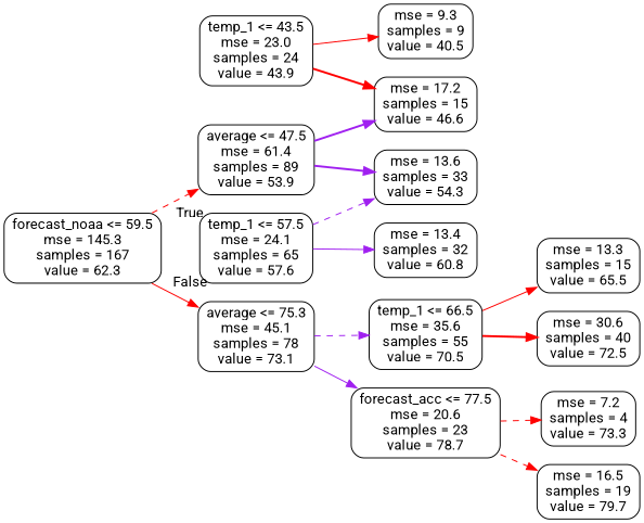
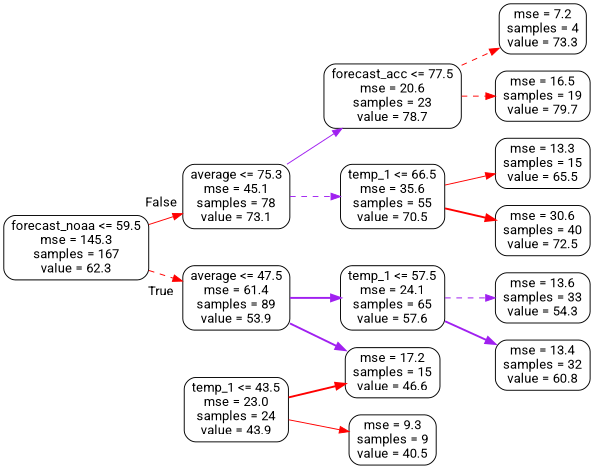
  digraph {
    fontname=Roboto
    rankdir=LR
    node [color=black fontname=Roboto shape=box style=rounded]
    edge [color=red fontname=Roboto style=dashed]
    n1 [label="forecast_noaa <= 59.5\nmse = 145.3\nsamples = 167\nvalue = 62.3"]
    n2 [label="average <= 47.5\nmse = 61.4\nsamples = 89\nvalue = 53.9"]
    n3 [label="average <= 75.3\nmse = 45.1\nsamples = 78\nvalue = 73.1"]
    n4 [label="temp_1 <= 57.5\nmse = 24.1\nsamples = 65\nvalue = 57.6"]
    n5 [label="mse = 17.2\nsamples = 15\nvalue = 46.6"]
    n6 [label="temp_1 <= 66.5\nmse = 35.6\nsamples = 55\nvalue = 70.5"]
    n7 [label="forecast_acc <= 77.5\nmse = 20.6\nsamples = 23\nvalue = 78.7"]
    n8 [label="temp_1 <= 43.5\nmse = 23.0\nsamples = 24\nvalue = 43.9"]
    n9 [label="mse = 9.3\nsamples = 9\nvalue = 40.5"]
    n10 [label="mse = 13.6\nsamples = 33\nvalue = 54.3"]
    n11 [label="mse = 13.4\nsamples = 32\nvalue = 60.8"]
    n12 [label="mse = 13.3\nsamples = 15\nvalue = 65.5"]
    n13 [label="mse = 30.6\nsamples = 40\nvalue = 72.5"]
    n14 [label="mse = 7.2\nsamples = 4\nvalue = 73.3"]
    n15 [label="mse = 16.5\nsamples = 19\nvalue = 79.7"]
    n1 -> n2 [headlabel=True labelangle=45 labeldistance=2.5]
    n1 -> n3 [headlabel=False labelangle=-45 labeldistance=2.5 style=solid]
-   n2 -> n10 [color=purple style=bold]
+   n2 -> n4 [color=purple style=bold]
    n2 -> n5 [color=purple style=bold]
    n3 -> n6 [color=purple]
    n3 -> n7 [color=purple style=solid]
    n4 -> n10 [color=purple]
-   n4 -> n11 [color=purple style=solid]
+   n4 -> n11 [color=purple style=bold]
    n6 -> n12 [style=solid]
    n6 -> n13 [style=bold]
    n7 -> n14
    n7 -> n15
    n8 -> n5 [style=bold]
    n8 -> n9 [style=solid]
  }
